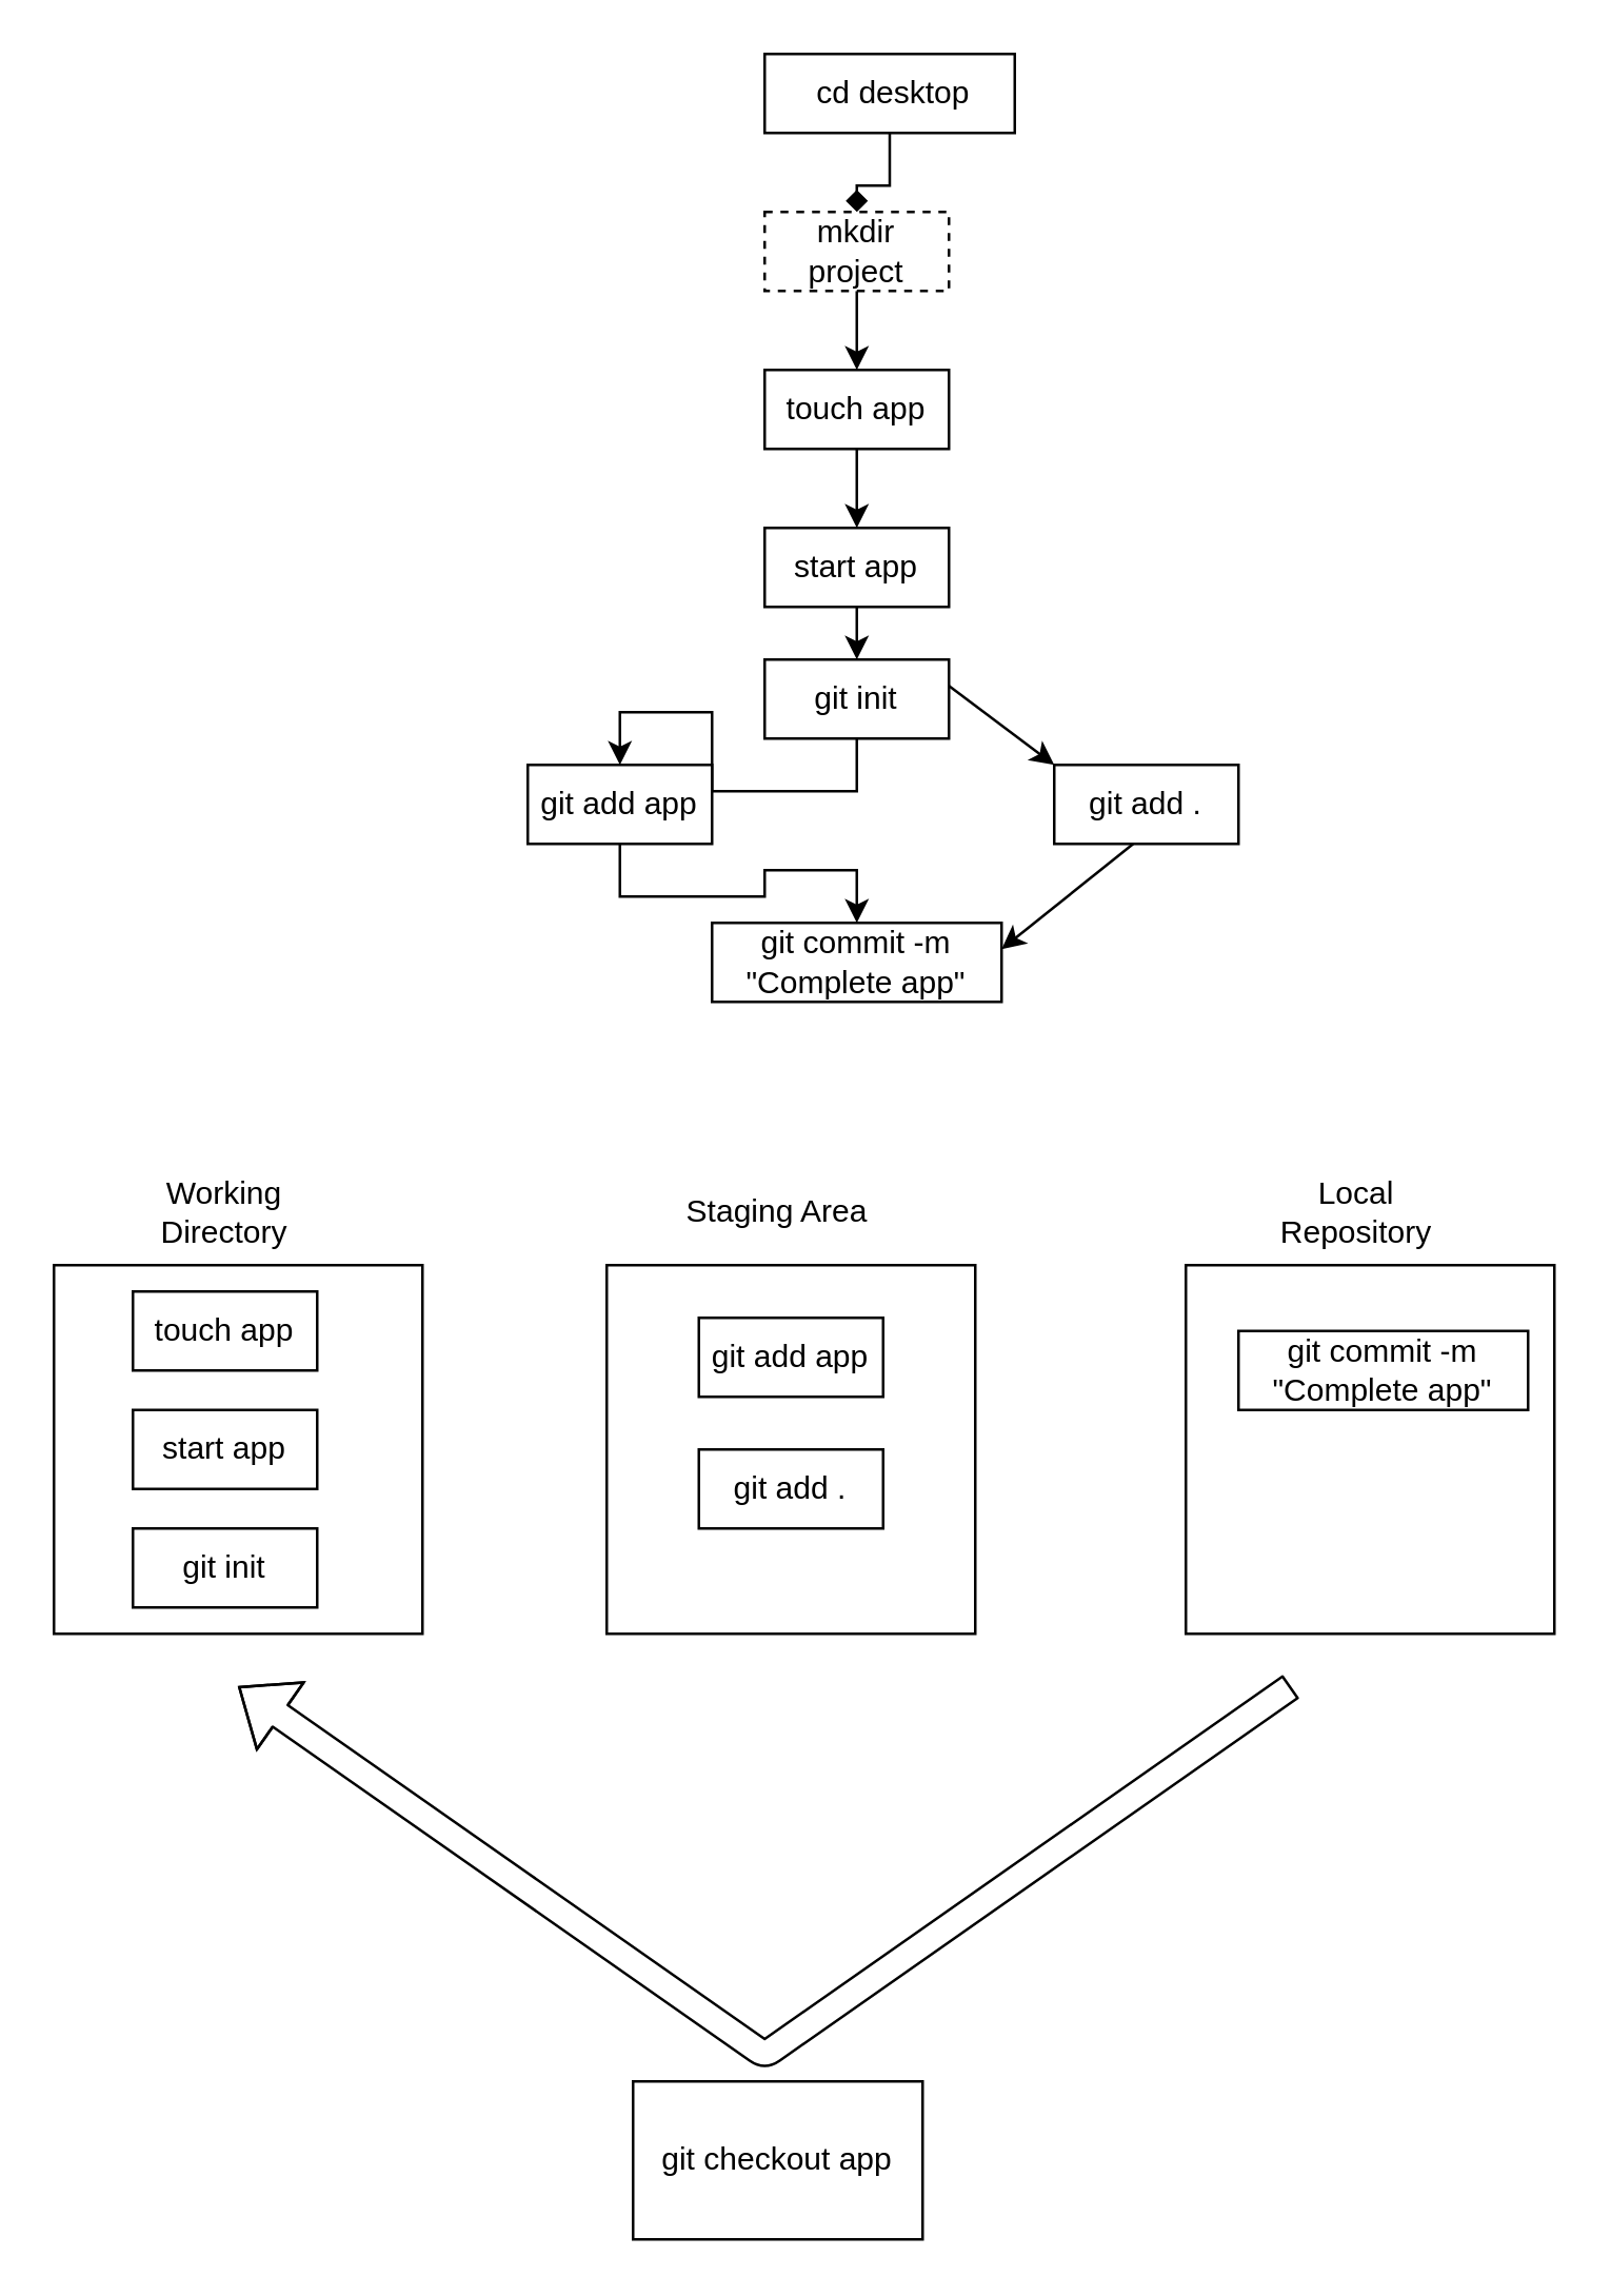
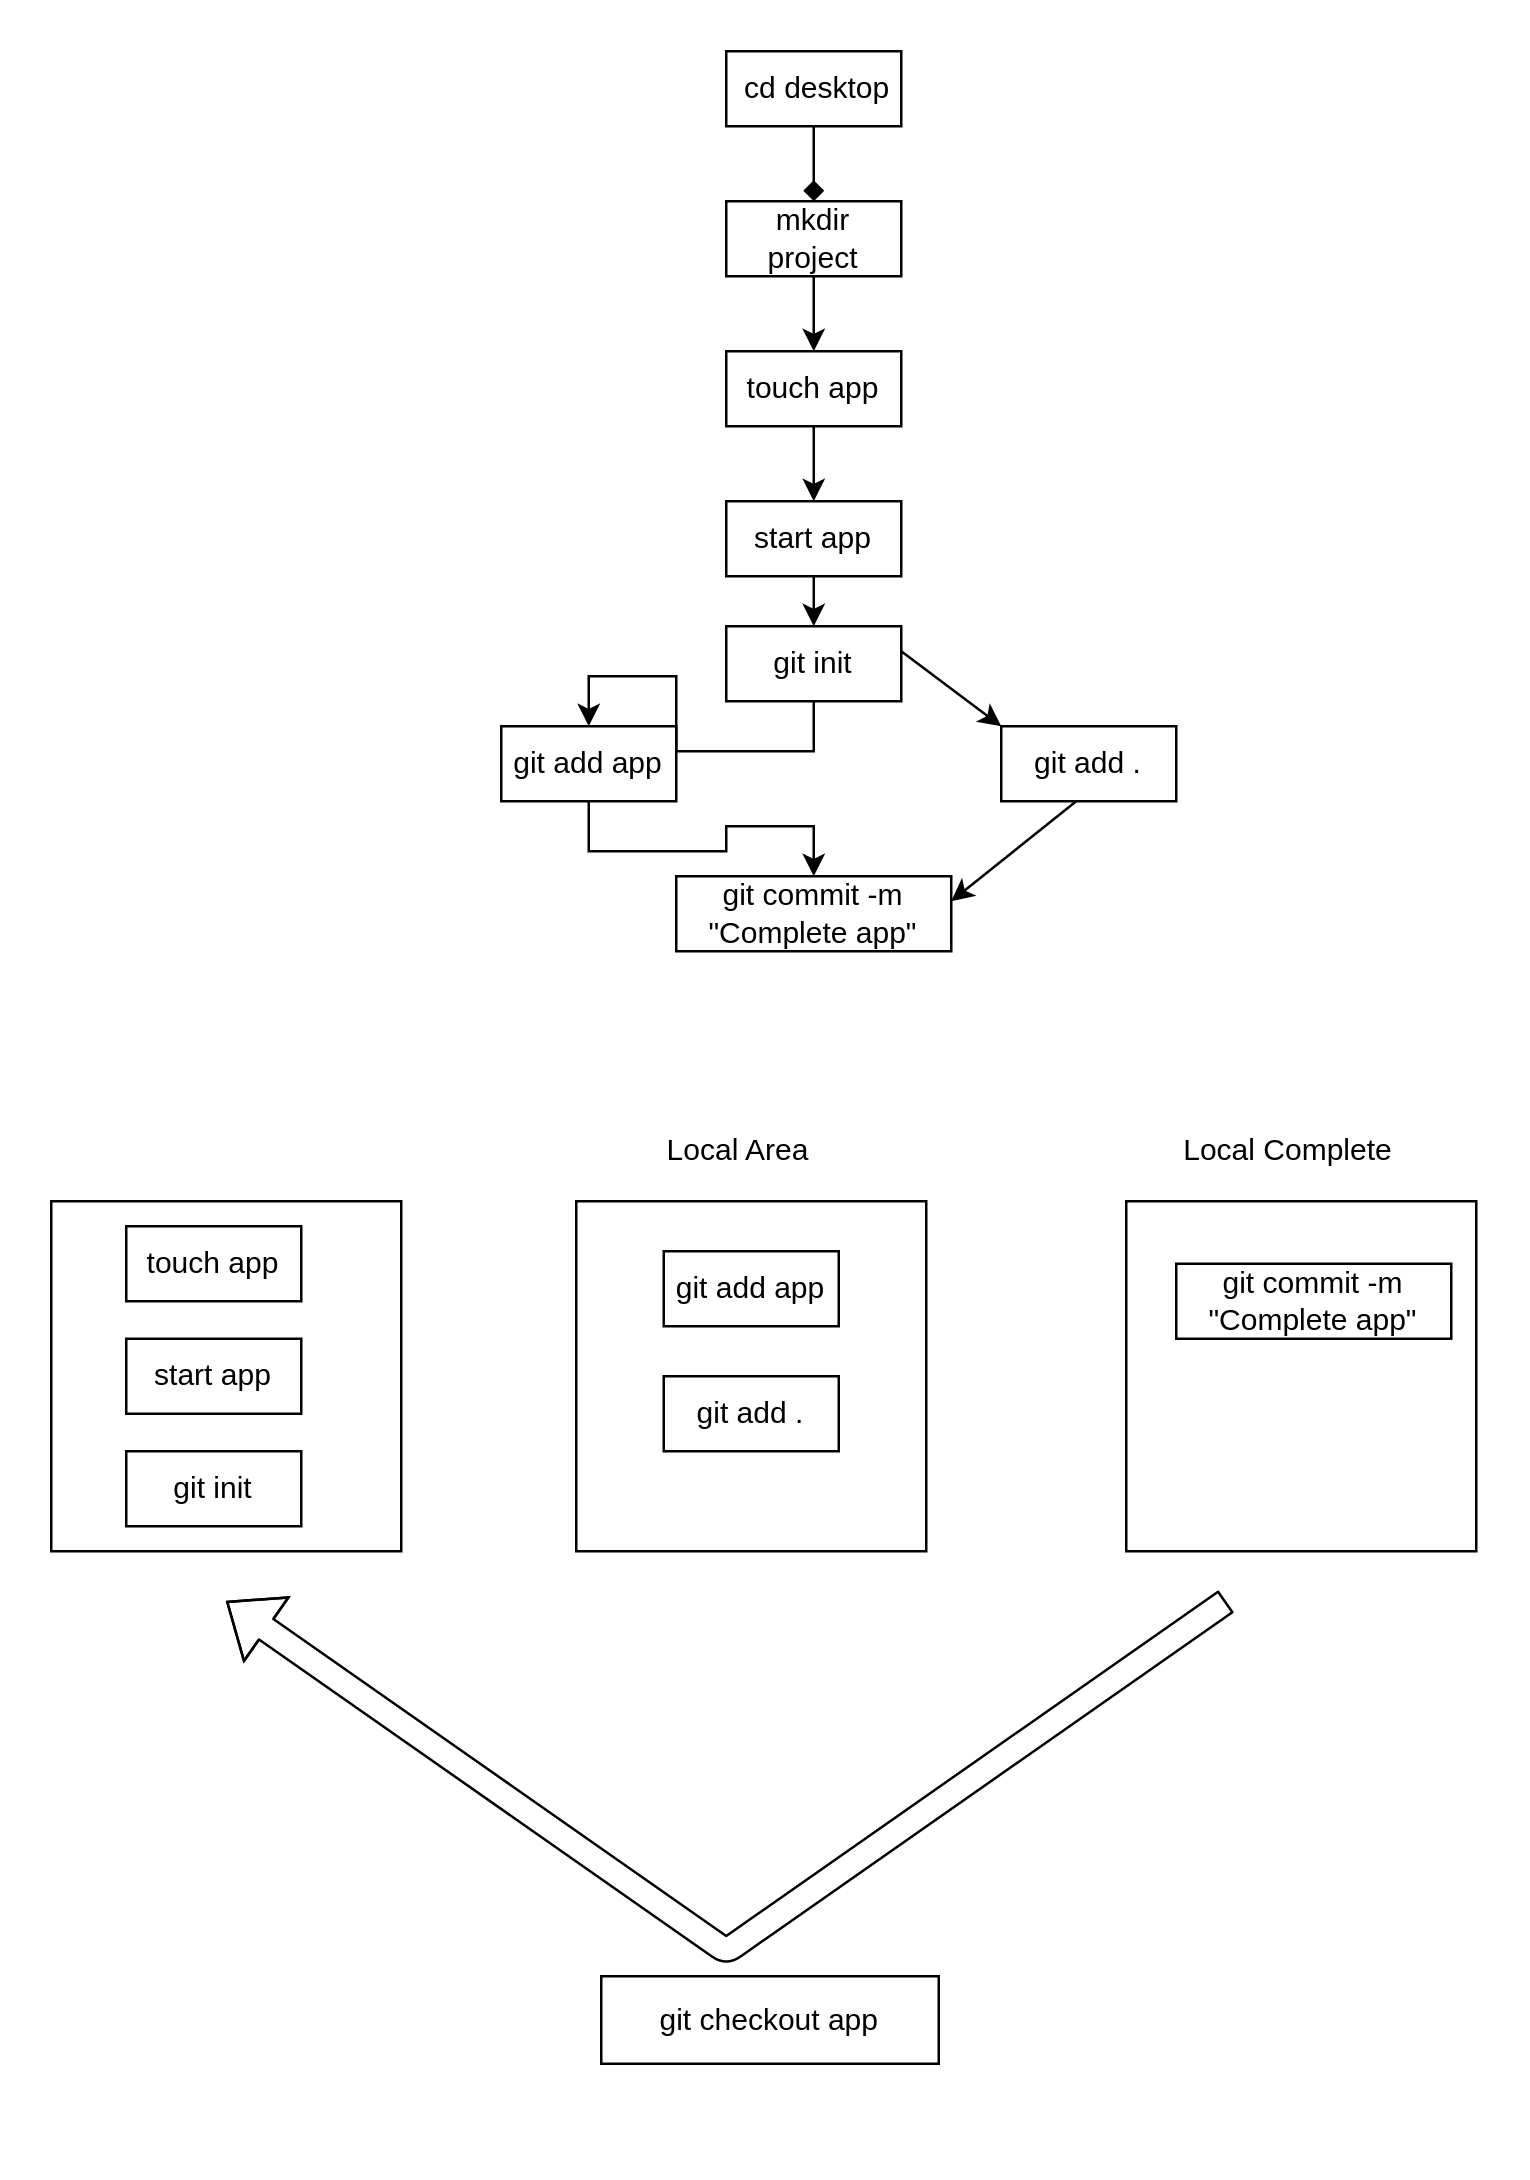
  <mxCell id="0" />
  <mxCell id="1" parent="0" />
  <mxCell id="2" style="edgeStyle=orthogonalEdgeStyle;rounded=0;orthogonalLoop=1;jettySize=auto;html=1;exitX=0.5;exitY=1;exitDx=0;exitDy=0;endArrow=diamond;" edge="1" parent="1" source="3" target="5"><mxGeometry relative="1" as="geometry" /></mxCell>
- <mxCell id="3" value="&amp;nbsp;cd desktop" style="rounded=0;whiteSpace=wrap;html=1;" vertex="1" parent="1"><mxGeometry x="290" y="20" width="95" height="30" as="geometry" /></mxCell>
+ <mxCell id="3" value="&amp;nbsp;cd desktop" style="rounded=0;whiteSpace=wrap;html=1;" vertex="1" parent="1"><mxGeometry x="290" y="20" width="70" height="30" as="geometry" /></mxCell>
  <mxCell id="4" style="edgeStyle=orthogonalEdgeStyle;rounded=0;orthogonalLoop=1;jettySize=auto;html=1;exitX=0.5;exitY=1;exitDx=0;exitDy=0;" edge="1" parent="1" source="5" target="7"><mxGeometry relative="1" as="geometry" /></mxCell>
- <mxCell id="5" value="mkdir project" style="rounded=0;whiteSpace=wrap;html=1;dashed=1;" vertex="1" parent="1"><mxGeometry x="290" y="80" width="70" height="30" as="geometry" /></mxCell>
+ <mxCell id="5" value="mkdir project" style="rounded=0;whiteSpace=wrap;html=1;" vertex="1" parent="1"><mxGeometry x="290" y="80" width="70" height="30" as="geometry" /></mxCell>
  <mxCell id="6" style="edgeStyle=orthogonalEdgeStyle;rounded=0;orthogonalLoop=1;jettySize=auto;html=1;exitX=0.5;exitY=1;exitDx=0;exitDy=0;entryX=0.5;entryY=0;entryDx=0;entryDy=0;" edge="1" parent="1" source="7" target="9"><mxGeometry relative="1" as="geometry" /></mxCell>
  <mxCell id="7" value="touch app" style="rounded=0;whiteSpace=wrap;html=1;" vertex="1" parent="1"><mxGeometry x="290" y="140" width="70" height="30" as="geometry" /></mxCell>
  <mxCell id="8" style="edgeStyle=orthogonalEdgeStyle;rounded=0;orthogonalLoop=1;jettySize=auto;html=1;exitX=0.5;exitY=1;exitDx=0;exitDy=0;entryX=0.5;entryY=0;entryDx=0;entryDy=0;" edge="1" parent="1" source="9" target="11"><mxGeometry relative="1" as="geometry" /></mxCell>
  <mxCell id="9" value="start app" style="rounded=0;whiteSpace=wrap;html=1;" vertex="1" parent="1"><mxGeometry x="290" y="200" width="70" height="30" as="geometry" /></mxCell>
  <mxCell id="10" style="edgeStyle=orthogonalEdgeStyle;rounded=0;orthogonalLoop=1;jettySize=auto;html=1;exitX=0.5;exitY=1;exitDx=0;exitDy=0;entryX=0.5;entryY=0;entryDx=0;entryDy=0;" edge="1" parent="1" source="11" target="13"><mxGeometry relative="1" as="geometry" /></mxCell>
  <mxCell id="11" value="git init" style="rounded=0;whiteSpace=wrap;html=1;" vertex="1" parent="1"><mxGeometry x="290" y="250" width="70" height="30" as="geometry" /></mxCell>
  <mxCell id="12" style="edgeStyle=orthogonalEdgeStyle;rounded=0;orthogonalLoop=1;jettySize=auto;html=1;exitX=0.5;exitY=1;exitDx=0;exitDy=0;entryX=0.5;entryY=0;entryDx=0;entryDy=0;" edge="1" parent="1" source="13" target="14"><mxGeometry relative="1" as="geometry" /></mxCell>
  <mxCell id="13" value="git add app" style="rounded=0;whiteSpace=wrap;html=1;" vertex="1" parent="1"><mxGeometry x="200" y="290" width="70" height="30" as="geometry" /></mxCell>
  <mxCell id="14" value="git commit -m &quot;Complete app&quot;" style="rounded=0;whiteSpace=wrap;html=1;" vertex="1" parent="1"><mxGeometry x="270" y="350" width="110" height="30" as="geometry" /></mxCell>
  <mxCell id="15" value="git add ." style="rounded=0;whiteSpace=wrap;html=1;" vertex="1" parent="1"><mxGeometry x="400" y="290" width="70" height="30" as="geometry" /></mxCell>
  <mxCell id="16" value="" style="endArrow=classic;html=1;" edge="1" parent="1"><mxGeometry width="50" height="50" relative="1" as="geometry"><mxPoint x="360" y="260" as="sourcePoint" /><mxPoint x="400" y="290" as="targetPoint" /></mxGeometry></mxCell>
  <mxCell id="17" value="" style="endArrow=classic;html=1;" edge="1" parent="1"><mxGeometry width="50" height="50" relative="1" as="geometry"><mxPoint x="430" y="320" as="sourcePoint" /><mxPoint x="380" y="360" as="targetPoint" /></mxGeometry></mxCell>
  <mxCell id="18" value="" style="whiteSpace=wrap;html=1;aspect=fixed;" vertex="1" parent="1"><mxGeometry x="20" y="480" width="140" height="140" as="geometry" /></mxCell>
  <mxCell id="19" value="" style="whiteSpace=wrap;html=1;aspect=fixed;" vertex="1" parent="1"><mxGeometry x="230" y="480" width="140" height="140" as="geometry" /></mxCell>
  <mxCell id="20" value="" style="whiteSpace=wrap;html=1;aspect=fixed;" vertex="1" parent="1"><mxGeometry x="450" y="480" width="140" height="140" as="geometry" /></mxCell>
- <mxCell id="21" value="Working Directory" style="text;html=1;strokeColor=none;fillColor=none;align=center;verticalAlign=middle;whiteSpace=wrap;rounded=0;" vertex="1" parent="1"><mxGeometry x="40" y="450" width="90" height="20" as="geometry" /></mxCell>
- <mxCell id="22" value="Staging Area" style="text;html=1;strokeColor=none;fillColor=none;align=center;verticalAlign=middle;whiteSpace=wrap;rounded=0;" vertex="1" parent="1"><mxGeometry x="250" y="450" width="90" height="20" as="geometry" /></mxCell>
- <mxCell id="23" value="Local Repository" style="text;html=1;strokeColor=none;fillColor=none;align=center;verticalAlign=middle;whiteSpace=wrap;rounded=0;" vertex="1" parent="1"><mxGeometry x="470" y="450" width="90" height="20" as="geometry" /></mxCell>
+ <mxCell id="22" value="Local Area" style="text;html=1;strokeColor=none;fillColor=none;align=center;verticalAlign=middle;whiteSpace=wrap;rounded=0;" vertex="1" parent="1"><mxGeometry x="250" y="450" width="90" height="20" as="geometry" /></mxCell>
+ <mxCell id="23" value="Local Complete" style="text;html=1;strokeColor=none;fillColor=none;align=center;verticalAlign=middle;whiteSpace=wrap;rounded=0;" vertex="1" parent="1"><mxGeometry x="470" y="450" width="90" height="20" as="geometry" /></mxCell>
  <mxCell id="24" value="touch app" style="rounded=0;whiteSpace=wrap;html=1;" vertex="1" parent="1"><mxGeometry x="50" y="490" width="70" height="30" as="geometry" /></mxCell>
  <mxCell id="25" value="start app" style="rounded=0;whiteSpace=wrap;html=1;" vertex="1" parent="1"><mxGeometry x="50" y="535" width="70" height="30" as="geometry" /></mxCell>
  <mxCell id="26" value="git init" style="rounded=0;whiteSpace=wrap;html=1;" vertex="1" parent="1"><mxGeometry x="50" y="580" width="70" height="30" as="geometry" /></mxCell>
  <mxCell id="27" value="git add app" style="rounded=0;whiteSpace=wrap;html=1;" vertex="1" parent="1"><mxGeometry x="265" y="500" width="70" height="30" as="geometry" /></mxCell>
  <mxCell id="28" value="git add ." style="rounded=0;whiteSpace=wrap;html=1;" vertex="1" parent="1"><mxGeometry x="265" y="550" width="70" height="30" as="geometry" /></mxCell>
  <mxCell id="29" value="git commit -m &quot;Complete app&quot;" style="rounded=0;whiteSpace=wrap;html=1;" vertex="1" parent="1"><mxGeometry x="470" y="505" width="110" height="30" as="geometry" /></mxCell>
  <mxCell id="30" value="" style="shape=flexArrow;endArrow=classic;html=1;" edge="1" parent="1"><mxGeometry width="50" height="50" relative="1" as="geometry"><mxPoint x="490" y="640" as="sourcePoint" /><mxPoint x="90" y="640" as="targetPoint" /><Array as="points"><mxPoint x="290" y="780" /></Array></mxGeometry></mxCell>
- <mxCell id="31" value="git checkout app" style="rounded=0;whiteSpace=wrap;html=1;" vertex="1" parent="1"><mxGeometry x="240" y="790" width="110" height="60" as="geometry" /></mxCell>
+ <mxCell id="31" value="git checkout app" style="rounded=0;whiteSpace=wrap;html=1;" vertex="1" parent="1"><mxGeometry x="240" y="790" width="135" height="35" as="geometry" /></mxCell>
